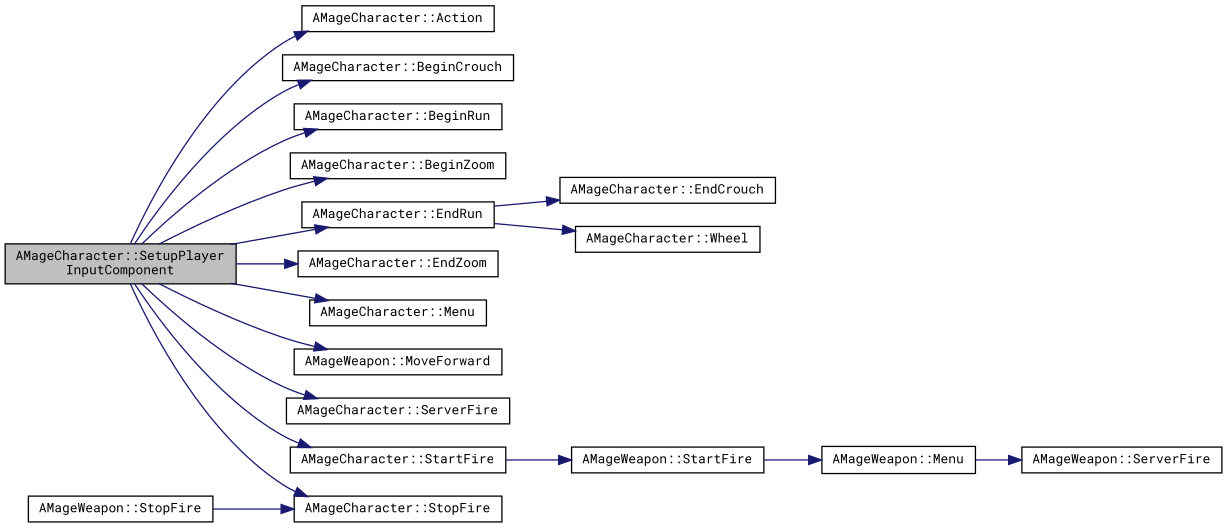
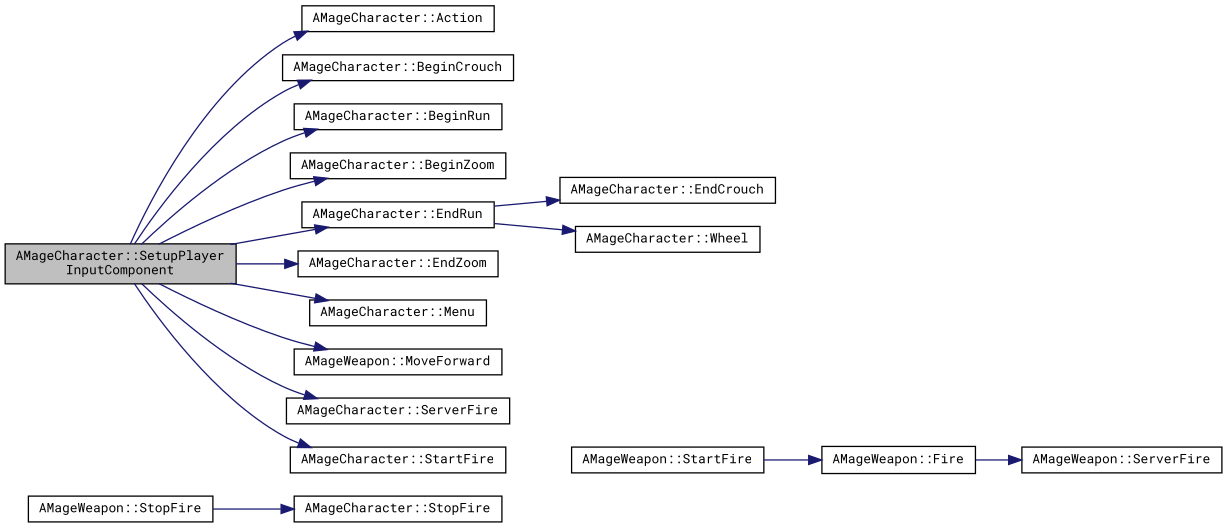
  digraph {
    fontname="Roboto Mono"
    rankdir=LR
    node [color=black fillcolor=white fontname="Roboto Mono" fontsize=10 shape=record style=filled]
    edge [color=midnightblue fontname="Roboto Mono" fontsize=10 labelfontname=Helvetica labelfontsize=10 style=solid]
    n1 [fillcolor=grey75 fontcolor=black height=0.2 label="AMageCharacter::SetupPlayer\lInputComponent" width=0.4]
    n2 [height=0.2 label="AMageCharacter::Action" width=0.4]
    n3 [height=0.2 label="AMageCharacter::BeginCrouch" width=0.4]
    n4 [height=0.2 label="AMageCharacter::BeginRun" width=0.4]
    n5 [height=0.2 label="AMageCharacter::BeginZoom" width=0.4]
    n6 [height=0.2 label="AMageCharacter::EndRun" width=0.4]
    n7 [height=0.2 label="AMageCharacter::EndZoom" width=0.4]
    n8 [height=0.2 label="AMageCharacter::Menu" width=0.4]
    n9 [height=0.2 label="AMageWeapon::MoveForward" width=0.4]
    n10 [height=0.2 label="AMageCharacter::ServerFire" width=0.4]
    n11 [height=0.2 label="AMageCharacter::StartFire" width=0.4]
    n12 [height=0.2 label="AMageCharacter::StopFire" width=0.4]
    n13 [height=0.2 label="AMageCharacter::EndCrouch" width=0.4]
    n14 [height=0.2 label="AMageCharacter::Wheel" width=0.4]
    n15 [height=0.2 label="AMageWeapon::StartFire" width=0.4]
-   n16 [height=0.2 label="AMageWeapon::Menu" width=0.4]
+   n16 [height=0.2 label="AMageWeapon::Fire" width=0.4]
    n17 [height=0.2 label="AMageWeapon::ServerFire" width=0.4]
    n18 [height=0.2 label="AMageWeapon::StopFire" width=0.4]
    n1 -> n2
    n1 -> n3
    n1 -> n4
    n1 -> n5
    n1 -> n6
    n1 -> n7
    n1 -> n8
    n1 -> n9
    n1 -> n10
    n1 -> n11
-   n1 -> n12
    n6 -> n13
    n6 -> n14
-   n11 -> n15
    n15 -> n16
    n16 -> n17
    n18 -> n12
  }
